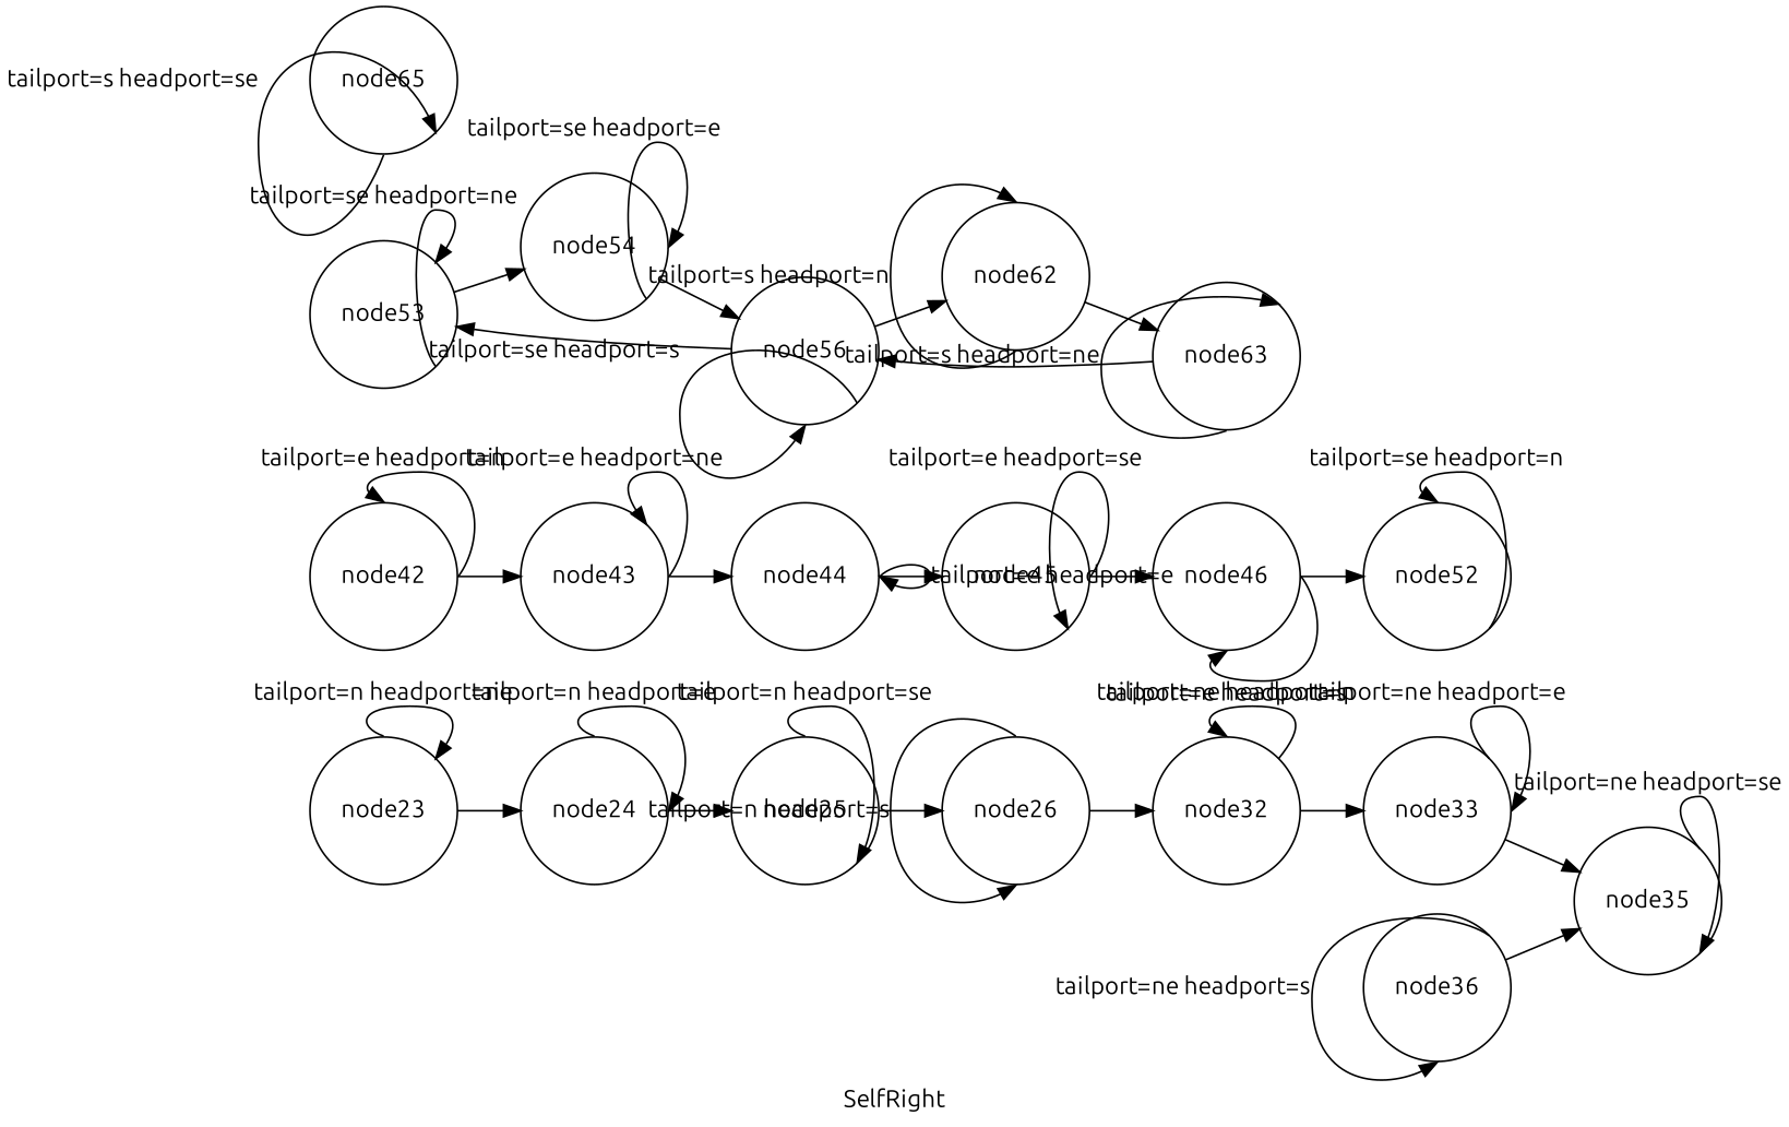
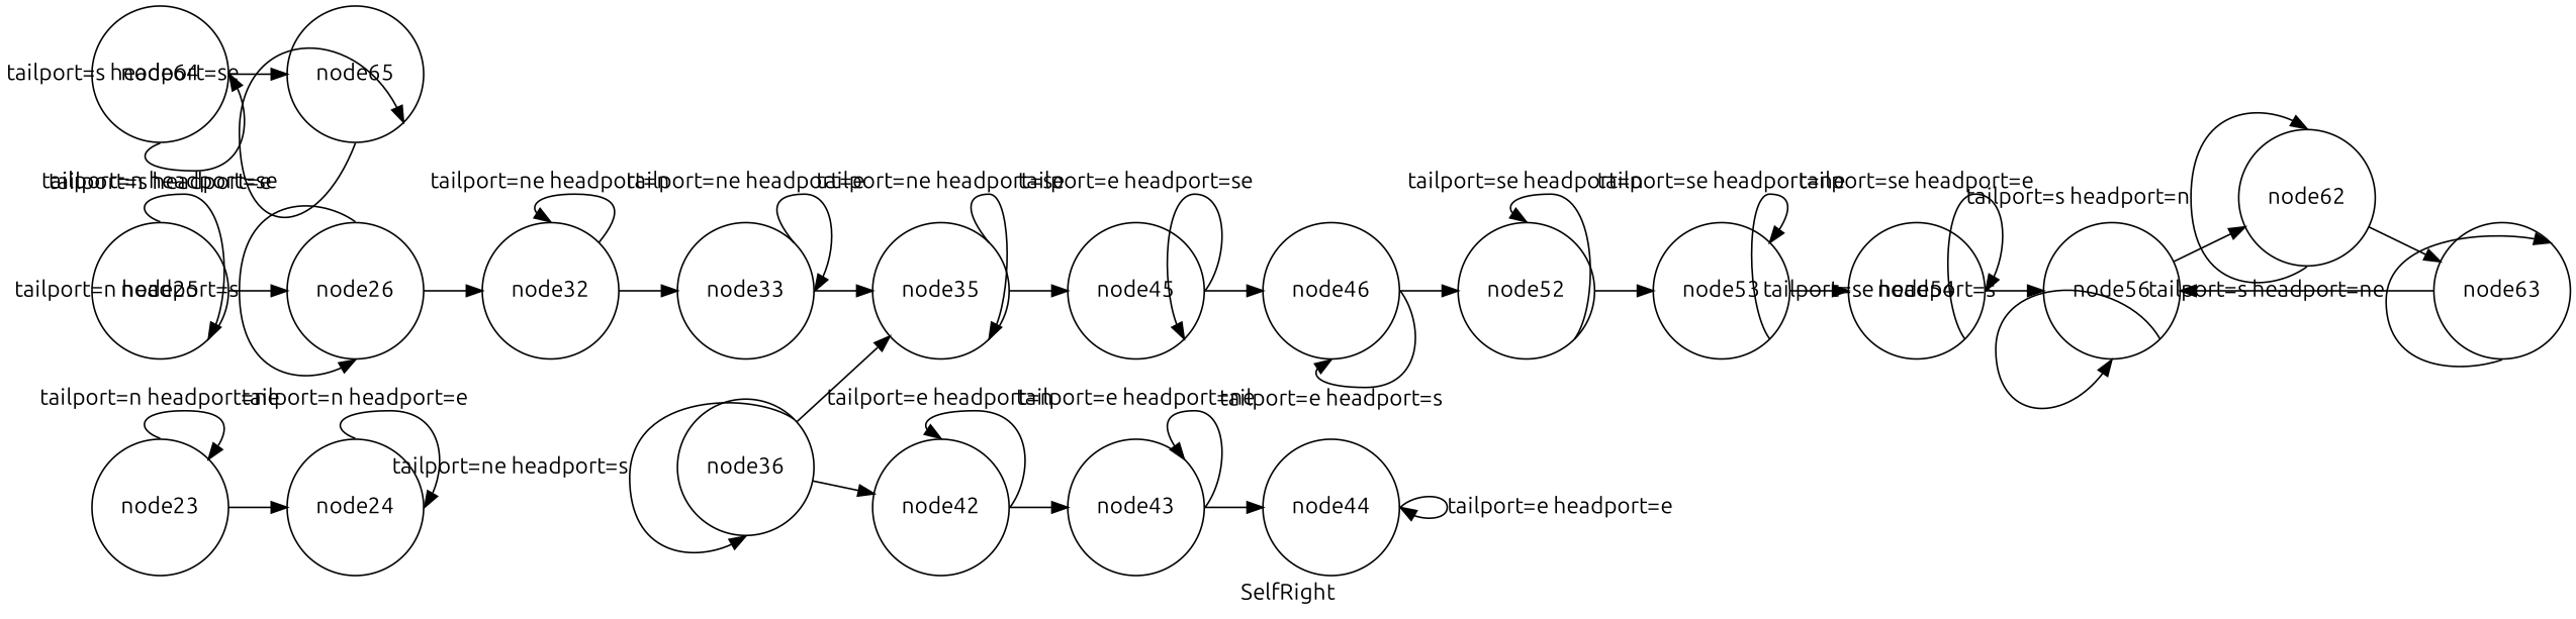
  digraph {
    fontname=Ubuntu
    label=SelfRight
    rankdir=LR
    node [fontname=Ubuntu shape=circle]
    edge [fontname=Ubuntu]
    node23
    node24
    node25
    node26
    node32
    n6 [label=node33]
    node35
    node36
    node42
    node43
    node44
    node45
    node46
    node52
    node53
    node54
    node56
    node62
    node63
+   node64
    node65
    node23 -> node23 [headport=ne label="tailport=n headport=ne" tailport=n]
    node23 -> node24
    node24 -> node24 [headport=e label="tailport=n headport=e" tailport=n]
-   node24 -> node25
    node25 -> node25 [headport=se label="tailport=n headport=se" tailport=n]
    node25 -> node26
    node26 -> node26 [headport=s label="tailport=n headport=s" tailport=n]
    node26 -> node32
    node32 -> node32 [headport=n label="tailport=ne headport=n" tailport=ne]
    node32 -> n6
    n6 -> n6 [headport=e label="tailport=ne headport=e" tailport=ne]
    n6 -> node35
    node35 -> node35 [headport=se label="tailport=ne headport=se" tailport=ne]
    node36 -> node35
    node36 -> node36 [headport=s label="tailport=ne headport=s" tailport=ne]
+   node36 -> node42
    node42 -> node42 [headport=n label="tailport=e headport=n" tailport=e]
    node42 -> node43
    node43 -> node43 [headport=ne label="tailport=e headport=ne" tailport=e]
    node43 -> node44
    node44 -> node44 [headport=e label="tailport=e headport=e" tailport=e]
-   node44 -> node45
+   node35 -> node45
    node45 -> node45 [headport=se label="tailport=e headport=se" tailport=e]
    node45 -> node46
    node46 -> node46 [headport=s label="tailport=e headport=s" tailport=e]
    node46 -> node52
    node52 -> node52 [headport=n label="tailport=se headport=n" tailport=se]
-   node56 -> node53
+   node52 -> node53
    node53 -> node53 [headport=ne label="tailport=se headport=ne" tailport=se]
    node53 -> node54
    node54 -> node54 [headport=e label="tailport=se headport=e" tailport=se]
    node54 -> node56
    node56 -> node56 [headport=s label="tailport=se headport=s" tailport=se]
    node56 -> node62
    node62 -> node62 [headport=n label="tailport=s headport=n" tailport=s]
    node62 -> node63
    node63 -> node56
    node63 -> node63 [headport=ne label="tailport=s headport=ne" tailport=s]
+   node64 -> node64 [headport=e label="tailport=s headport=e" tailport=s]
+   node64 -> node65
    node65 -> node65 [headport=se label="tailport=s headport=se" tailport=s]
  }
